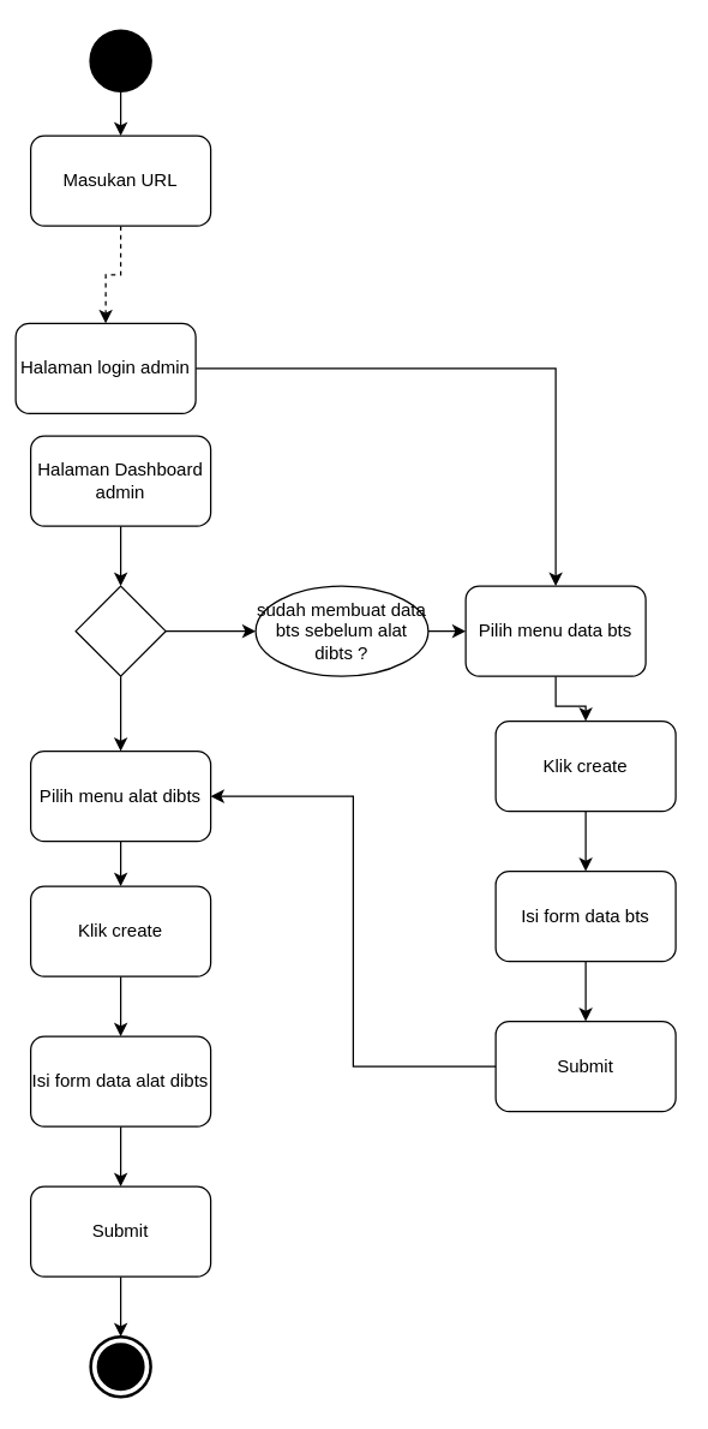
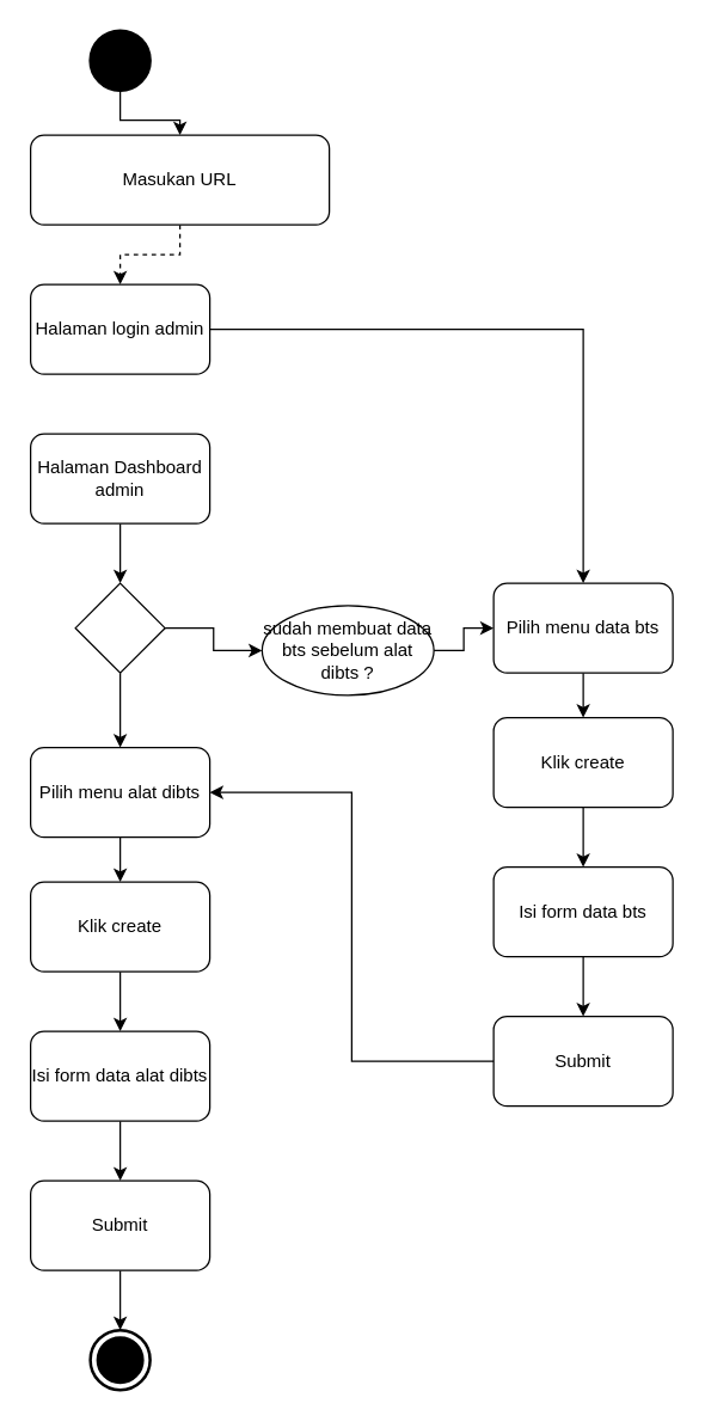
  <mxCell id="0" />
  <mxCell id="1" parent="0" />
  <mxCell id="2" value="" style="edgeStyle=orthogonalEdgeStyle;rounded=0;orthogonalLoop=1;jettySize=auto;html=1;" edge="1" parent="1" source="3" target="5"><mxGeometry relative="1" as="geometry" /></mxCell>
  <mxCell id="3" value="" style="shape=ellipse;html=1;fillColor=#000000;strokeWidth=2;verticalLabelPosition=bottom;verticalAlignment=top;perimeter=ellipsePerimeter;" vertex="1" parent="1"><mxGeometry x="60" y="20" width="40" height="40" as="geometry" /></mxCell>
  <mxCell id="4" value="" style="edgeStyle=orthogonalEdgeStyle;rounded=0;orthogonalLoop=1;jettySize=auto;html=1;dashed=1;" edge="1" parent="1" source="5" target="7"><mxGeometry relative="1" as="geometry" /></mxCell>
- <mxCell id="5" value="Masukan URL " style="shape=rect;html=1;rounded=1;whiteSpace=wrap;align=center;" vertex="1" parent="1"><mxGeometry x="20" y="90" width="120" height="60" as="geometry" /></mxCell>
+ <mxCell id="5" value="Masukan URL " style="shape=rect;html=1;rounded=1;whiteSpace=wrap;align=center;" vertex="1" parent="1"><mxGeometry x="20" y="90" width="200" height="60" as="geometry" /></mxCell>
  <mxCell id="6" value="" style="edgeStyle=orthogonalEdgeStyle;rounded=0;orthogonalLoop=1;jettySize=auto;html=1;" edge="1" parent="1" source="7" target="25"><mxGeometry relative="1" as="geometry" /></mxCell>
- <mxCell id="7" value="Halaman login admin" style="shape=rect;html=1;rounded=1;whiteSpace=wrap;align=center;" vertex="1" parent="1"><mxGeometry x="10" y="215" width="120" height="60" as="geometry" /></mxCell>
+ <mxCell id="7" value="Halaman login admin" style="shape=rect;html=1;rounded=1;whiteSpace=wrap;align=center;" vertex="1" parent="1"><mxGeometry x="20" y="190" width="120" height="60" as="geometry" /></mxCell>
  <mxCell id="8" value="" style="edgeStyle=orthogonalEdgeStyle;rounded=0;orthogonalLoop=1;jettySize=auto;html=1;" edge="1" parent="1" source="9" target="21"><mxGeometry relative="1" as="geometry" /></mxCell>
  <mxCell id="9" value="Halaman Dashboard admin" style="shape=rect;html=1;rounded=1;whiteSpace=wrap;align=center;" vertex="1" parent="1"><mxGeometry x="20" y="290" width="120" height="60" as="geometry" /></mxCell>
  <mxCell id="10" value="" style="edgeStyle=orthogonalEdgeStyle;rounded=0;orthogonalLoop=1;jettySize=auto;html=1;" edge="1" parent="1" source="11" target="13"><mxGeometry relative="1" as="geometry" /></mxCell>
  <mxCell id="11" value="Pilih menu alat dibts" style="shape=rect;html=1;rounded=1;whiteSpace=wrap;align=center;" vertex="1" parent="1"><mxGeometry x="20" y="500" width="120" height="60" as="geometry" /></mxCell>
  <mxCell id="12" value="" style="edgeStyle=orthogonalEdgeStyle;rounded=0;orthogonalLoop=1;jettySize=auto;html=1;" edge="1" parent="1" source="13" target="18"><mxGeometry relative="1" as="geometry" /></mxCell>
  <mxCell id="13" value="Klik create" style="shape=rect;html=1;rounded=1;whiteSpace=wrap;align=center;" vertex="1" parent="1"><mxGeometry x="20" y="590" width="120" height="60" as="geometry" /></mxCell>
  <mxCell id="14" value="" style="edgeStyle=orthogonalEdgeStyle;rounded=0;orthogonalLoop=1;jettySize=auto;html=1;" edge="1" parent="1" source="15" target="16"><mxGeometry relative="1" as="geometry" /></mxCell>
  <mxCell id="15" value="Submit" style="shape=rect;html=1;rounded=1;whiteSpace=wrap;align=center;" vertex="1" parent="1"><mxGeometry x="20" y="790" width="120" height="60" as="geometry" /></mxCell>
  <mxCell id="16" value="" style="html=1;shape=mxgraph.sysml.actFinal;strokeWidth=2;verticalLabelPosition=bottom;verticalAlignment=top;" vertex="1" parent="1"><mxGeometry x="60" y="890" width="40" height="40" as="geometry" /></mxCell>
  <mxCell id="17" value="" style="edgeStyle=orthogonalEdgeStyle;rounded=0;orthogonalLoop=1;jettySize=auto;html=1;" edge="1" parent="1" source="18" target="15"><mxGeometry relative="1" as="geometry" /></mxCell>
  <mxCell id="18" value="Isi form data alat dibts" style="shape=rect;html=1;rounded=1;whiteSpace=wrap;align=center;" vertex="1" parent="1"><mxGeometry x="20" y="690" width="120" height="60" as="geometry" /></mxCell>
  <mxCell id="19" value="" style="edgeStyle=orthogonalEdgeStyle;rounded=0;orthogonalLoop=1;jettySize=auto;html=1;" edge="1" parent="1" source="21" target="11"><mxGeometry relative="1" as="geometry" /></mxCell>
  <mxCell id="20" value="" style="edgeStyle=orthogonalEdgeStyle;rounded=0;orthogonalLoop=1;jettySize=auto;html=1;" edge="1" parent="1" source="21" target="23"><mxGeometry relative="1" as="geometry" /></mxCell>
  <mxCell id="21" value="" style="rhombus;whiteSpace=wrap;html=1;" vertex="1" parent="1"><mxGeometry x="50" y="390" width="60" height="60" as="geometry" /></mxCell>
  <mxCell id="22" value="" style="edgeStyle=orthogonalEdgeStyle;rounded=0;orthogonalLoop=1;jettySize=auto;html=1;" edge="1" parent="1" source="23" target="25"><mxGeometry relative="1" as="geometry" /></mxCell>
- <mxCell id="23" value="sudah membuat data bts sebelum alat dibts ?" style="ellipse;whiteSpace=wrap;html=1;" vertex="1" parent="1"><mxGeometry x="170" y="390" width="115" height="60" as="geometry" /></mxCell>
+ <mxCell id="23" value="sudah membuat data bts sebelum alat dibts ?" style="ellipse;whiteSpace=wrap;html=1;" vertex="1" parent="1"><mxGeometry x="175" y="405" width="115" height="60" as="geometry" /></mxCell>
  <mxCell id="24" value="" style="edgeStyle=orthogonalEdgeStyle;rounded=0;orthogonalLoop=1;jettySize=auto;html=1;" edge="1" parent="1" source="25" target="27"><mxGeometry relative="1" as="geometry" /></mxCell>
- <mxCell id="25" value="Pilih menu data bts" style="shape=rect;html=1;rounded=1;whiteSpace=wrap;align=center;" vertex="1" parent="1"><mxGeometry x="310" y="390" width="120" height="60" as="geometry" /></mxCell>
+ <mxCell id="25" value="Pilih menu data bts" style="shape=rect;html=1;rounded=1;whiteSpace=wrap;align=center;" vertex="1" parent="1"><mxGeometry x="330" y="390" width="120" height="60" as="geometry" /></mxCell>
  <mxCell id="26" value="" style="edgeStyle=orthogonalEdgeStyle;rounded=0;orthogonalLoop=1;jettySize=auto;html=1;" edge="1" parent="1" source="27" target="31"><mxGeometry relative="1" as="geometry" /></mxCell>
  <mxCell id="27" value="Klik create" style="shape=rect;html=1;rounded=1;whiteSpace=wrap;align=center;" vertex="1" parent="1"><mxGeometry x="330" y="480" width="120" height="60" as="geometry" /></mxCell>
  <mxCell id="28" style="edgeStyle=orthogonalEdgeStyle;rounded=0;orthogonalLoop=1;jettySize=auto;html=1;entryX=1;entryY=0.5;entryDx=0;entryDy=0;" edge="1" parent="1" source="29" target="11"><mxGeometry relative="1" as="geometry" /></mxCell>
  <mxCell id="29" value="Submit" style="shape=rect;html=1;rounded=1;whiteSpace=wrap;align=center;" vertex="1" parent="1"><mxGeometry x="330" y="680" width="120" height="60" as="geometry" /></mxCell>
  <mxCell id="30" value="" style="edgeStyle=orthogonalEdgeStyle;rounded=0;orthogonalLoop=1;jettySize=auto;html=1;" edge="1" parent="1" source="31" target="29"><mxGeometry relative="1" as="geometry" /></mxCell>
  <mxCell id="31" value="Isi form data bts" style="shape=rect;html=1;rounded=1;whiteSpace=wrap;align=center;" vertex="1" parent="1"><mxGeometry x="330" y="580" width="120" height="60" as="geometry" /></mxCell>
